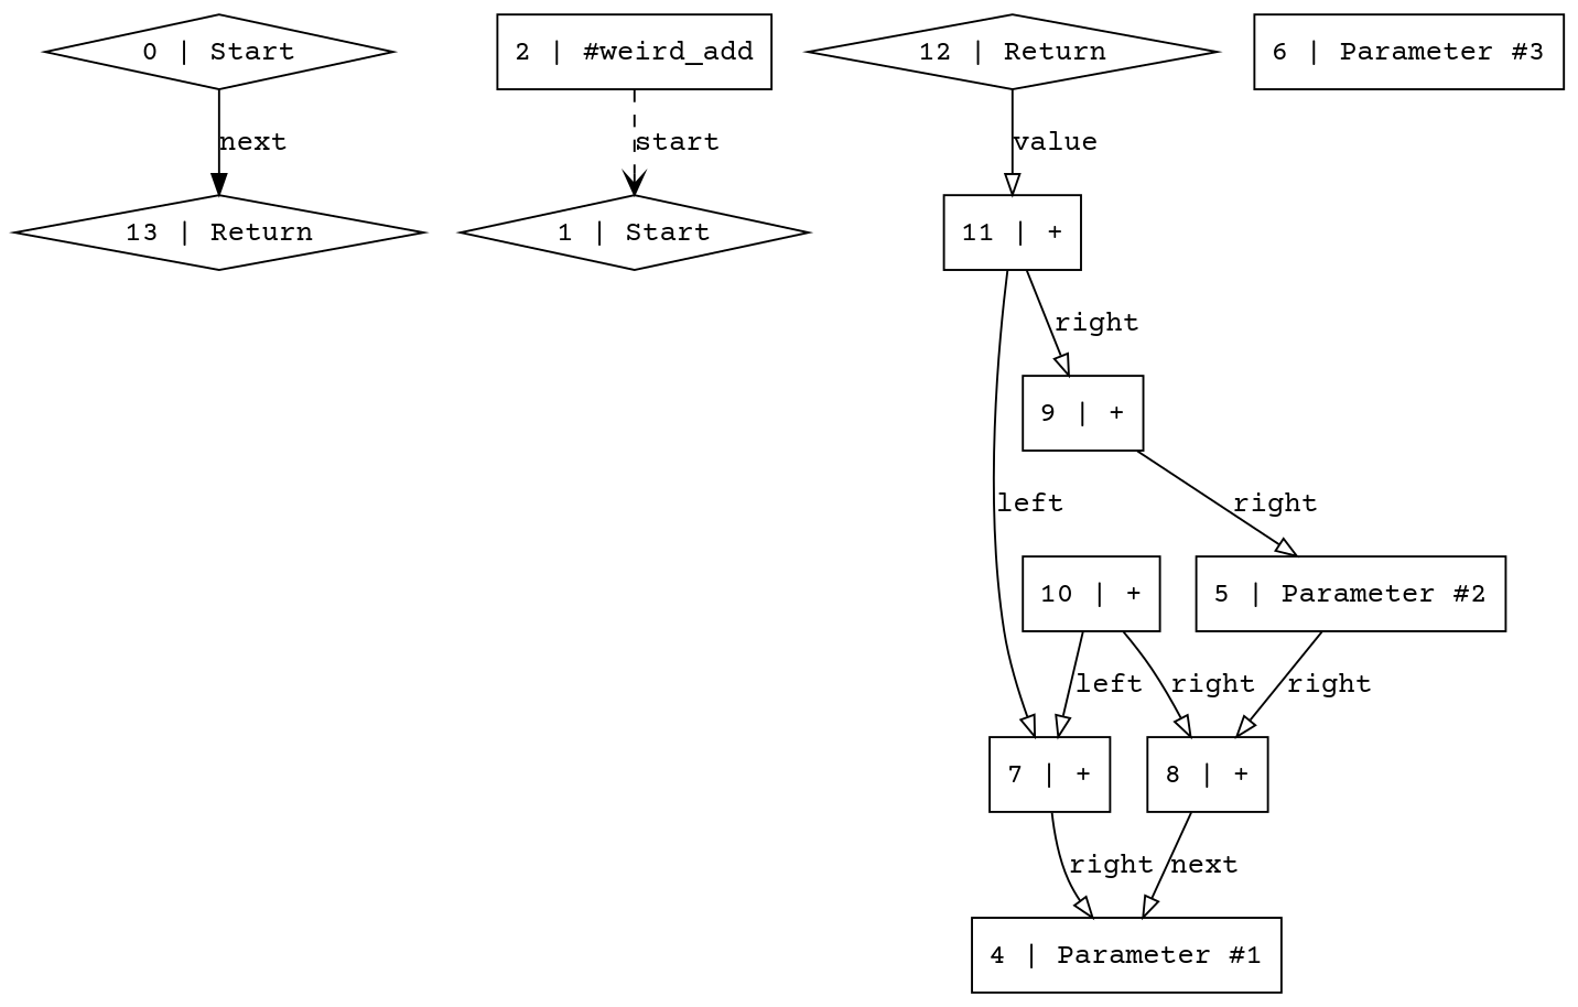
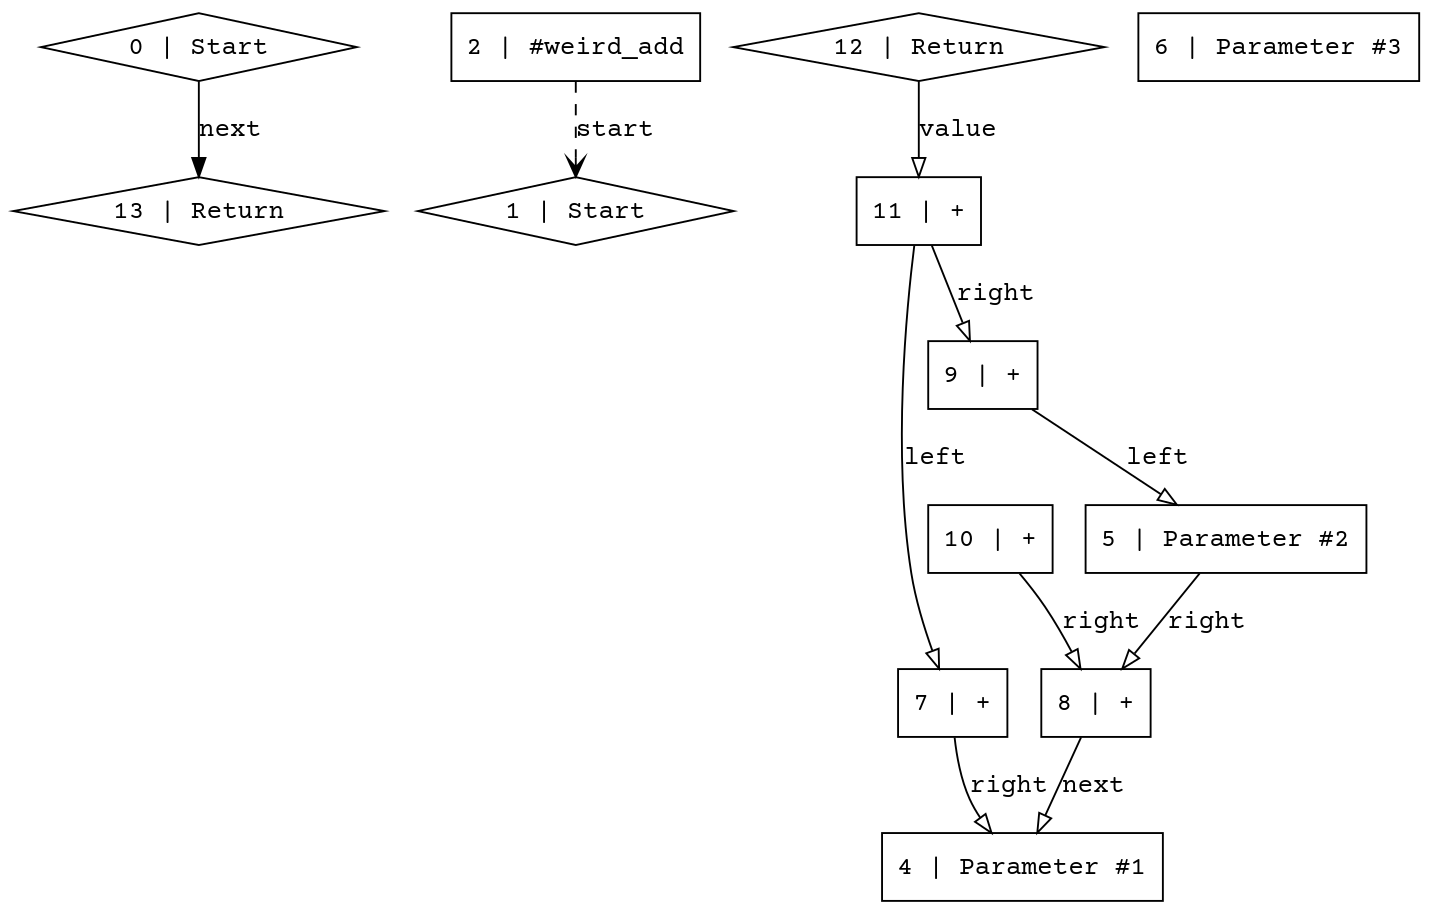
  digraph {
    fontname="Courier Prime"
    node [fontname="Courier Prime" shape=rectangle]
    edge [arrowhead=onormal fontname="Courier Prime"]
    n1 [label="0 | Start" shape=diamond]
    n2 [label="13 | Return" shape=diamond]
    n3 [label="1 | Start" shape=diamond]
    n4 [label="12 | Return" shape=diamond]
    n5 [label="11 | +"]
    n6 [label="2 | #weird_add"]
    n7 [label="4 | Parameter #1"]
    n8 [label="5 | Parameter #2"]
    n9 [label="8 | +"]
    n10 [label="6 | Parameter #3"]
    n11 [label="7 | +"]
    n12 [label="9 | +"]
    n13 [label="10 | +"]
    n1 -> n2 [arrowhead=normal label=next]
    n4 -> n5 [label=value]
    n5 -> n11 [label=left]
    n5 -> n12 [label=right]
    n6 -> n3 [arrowhead=vee label=start style=dashed]
    n8 -> n9 [label=right]
    n9 -> n7 [label=next]
    n11 -> n7 [label=right]
-   n12 -> n8 [label=right]
+   n12 -> n8 [label=left]
    n13 -> n9 [label=right]
-   n13 -> n11 [label=left]
  }
